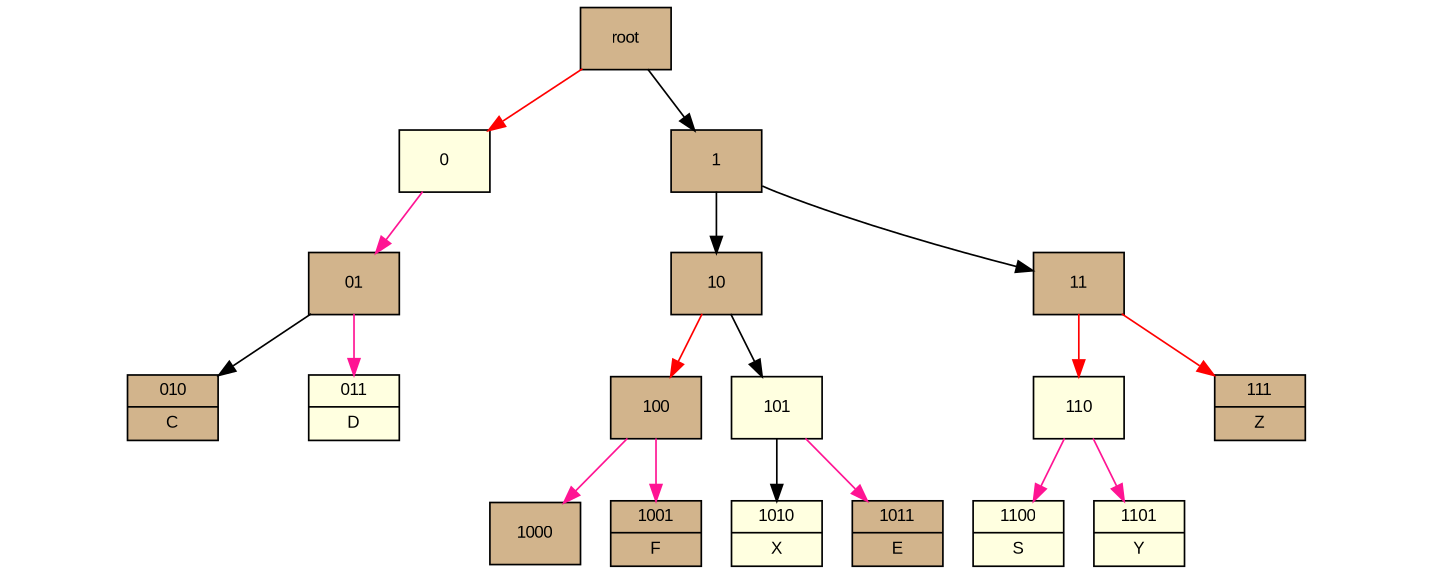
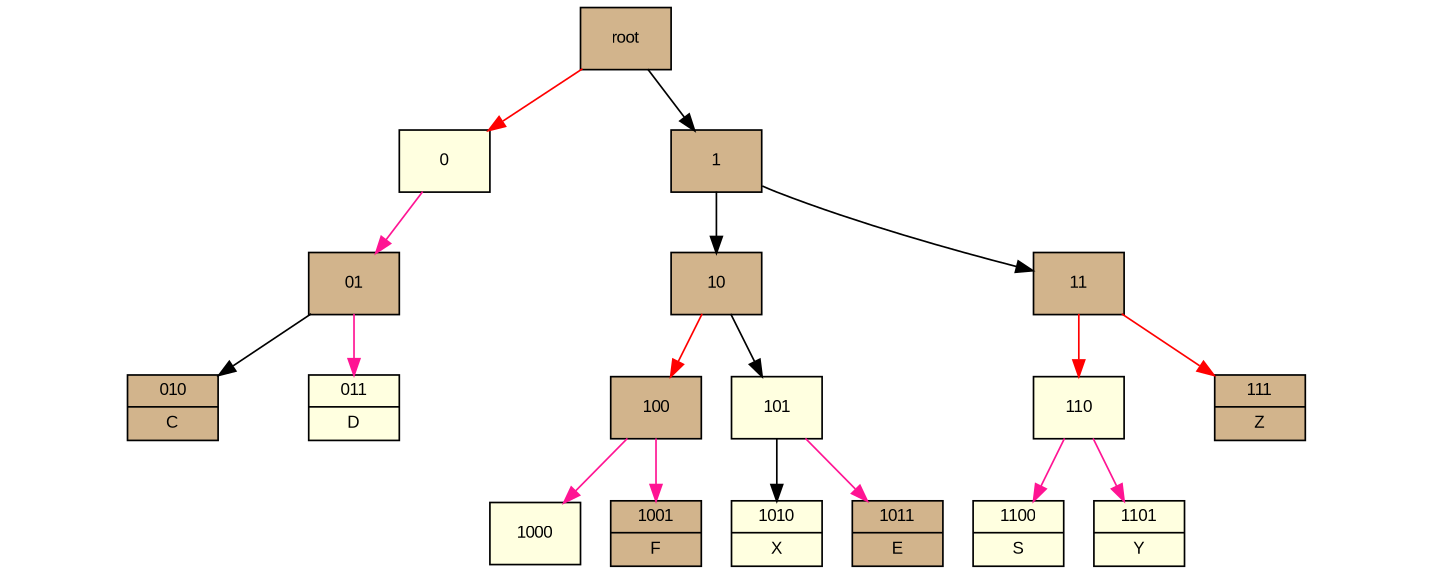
  digraph {
    fontname="Liberation Sans"
    rankdir=TB
    node [color="#000000" fillcolor="#fae2f6" fontname="Liberation Sans" fontsize=10 shape=record style=filled]
    edge [color="#f646dc" fontname="Liberation Sans"]
    n1 [fillcolor=lightyellow label="{0}"]
    n2 [fillcolor=tan label="{01}"]
    root [fillcolor=tan]
    n4 [fillcolor=tan label="{1}"]
    n5 [fillcolor=tan label="{10}"]
    n6 [fillcolor=tan label="{11}"]
    n7 [fillcolor=tan label="{010|C}"]
    n8 [fillcolor=lightyellow label="{011|D}"]
    n9 [fillcolor=tan label="{100}"]
    n10 [fillcolor=lightyellow label="{101}"]
    n11 [fillcolor=lightyellow label="{110}"]
    n12 [fillcolor=tan label="{111|Z}"]
    t000 [style=invis]
    t0000 [style=invis]
    t0001 [style=invis]
    t001 [style=invis]
    t0010 [style=invis]
    t0011 [style=invis]
    t0100 [style=invis]
    t0101 [style=invis]
    t0110 [style=invis]
    t0111 [style=invis]
-   n23 [fillcolor=tan label="{1000}"]
+   n23 [fillcolor=lightyellow label="{1000}"]
    n24 [fillcolor=tan label="{1001|F}"]
    n25 [fillcolor=lightyellow label="{1010|X}"]
    n26 [fillcolor=tan label="{1011|E}"]
    n27 [fillcolor=lightyellow label="{1100|S}"]
    n28 [fillcolor=lightyellow label="{1101|Y}"]
    t1110 [style=invis]
    t1111 [style=invis]
    n1 -> n2 [color=deeppink]
    n2 -> n7 [color=black]
    n2 -> n8 [color=deeppink]
    root -> n1 [color=red]
    root -> n4 [color=black]
    n4 -> n5 [color=black]
    n4 -> n6 [color=black]
    n5 -> n9 [color=red]
    n5 -> n10 [color=black]
    n6 -> n11 [color=red]
    n6 -> n12 [color=red]
    n7 -> t0100 [style=invis]
    n7 -> t0101 [style=invis]
    n8 -> t0110 [style=invis]
    n8 -> t0111 [style=invis]
    n9 -> n23 [color=deeppink]
    n9 -> n24 [color=deeppink]
    n10 -> n25 [color=black]
    n10 -> n26 [color=deeppink]
    n11 -> n27 [color=deeppink]
    n11 -> n28 [color=deeppink]
    n12 -> t1110 [style=invis]
    n12 -> t1111 [style=invis]
    t000 -> t0000 [style=invis]
    t000 -> t0001 [style=invis]
    t001 -> t0010 [style=invis]
    t001 -> t0011 [style=invis]
  }
